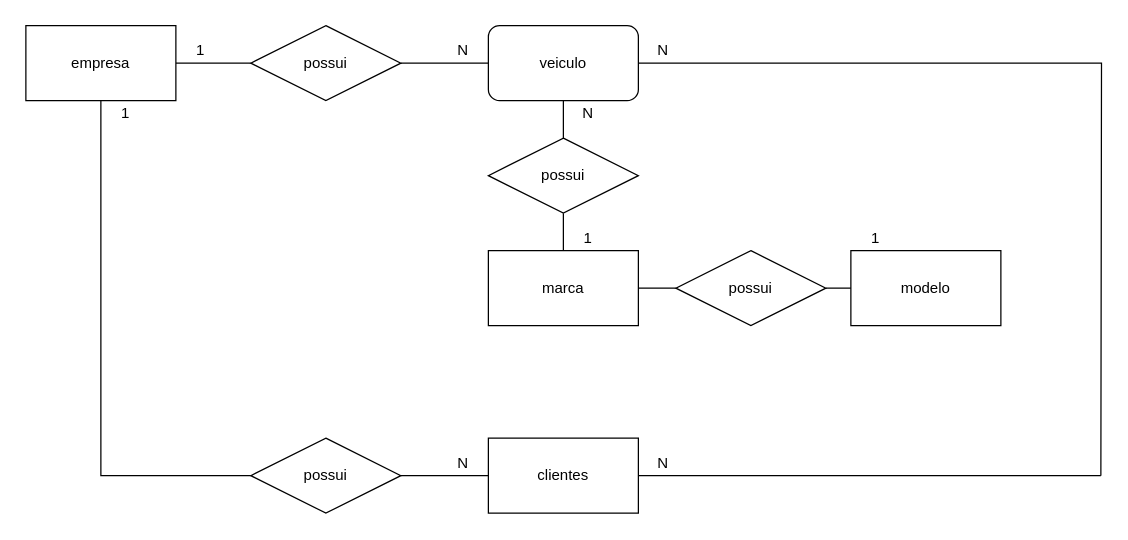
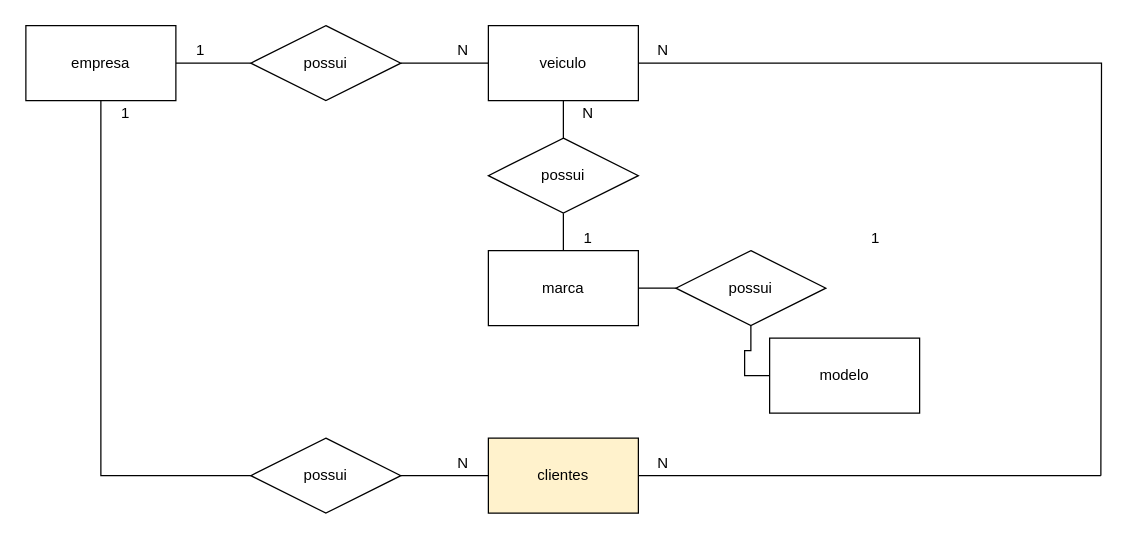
  <mxCell id="0" />
  <mxCell id="1" parent="0" />
  <mxCell id="2" style="edgeStyle=orthogonalEdgeStyle;rounded=0;orthogonalLoop=1;jettySize=auto;html=1;entryX=0;entryY=0.5;entryDx=0;entryDy=0;endArrow=none;endFill=0;" edge="1" parent="1" source="4" target="11"><mxGeometry relative="1" as="geometry" /></mxCell>
  <mxCell id="3" style="edgeStyle=orthogonalEdgeStyle;rounded=0;orthogonalLoop=1;jettySize=auto;html=1;entryX=0;entryY=0.5;entryDx=0;entryDy=0;endArrow=none;endFill=0;" edge="1" parent="1" source="4" target="15"><mxGeometry relative="1" as="geometry"><Array as="points"><mxPoint x="80" y="380" /></Array></mxGeometry></mxCell>
  <mxCell id="4" value="empresa" style="rounded=0;whiteSpace=wrap;html=1;" vertex="1" parent="1"><mxGeometry x="20" y="20" width="120" height="60" as="geometry" /></mxCell>
  <mxCell id="5" style="edgeStyle=orthogonalEdgeStyle;rounded=0;orthogonalLoop=1;jettySize=auto;html=1;entryX=0.5;entryY=0;entryDx=0;entryDy=0;endArrow=none;endFill=0;" edge="1" parent="1" source="7" target="19"><mxGeometry relative="1" as="geometry" /></mxCell>
  <mxCell id="6" style="edgeStyle=orthogonalEdgeStyle;rounded=0;orthogonalLoop=1;jettySize=auto;html=1;endArrow=none;endFill=0;" edge="1" parent="1" source="7"><mxGeometry relative="1" as="geometry"><mxPoint x="880" y="380" as="targetPoint" /></mxGeometry></mxCell>
- <mxCell id="7" value="veiculo" style="whiteSpace=wrap;html=1;rounded=1;" vertex="1" parent="1"><mxGeometry x="390" y="20" width="120" height="60" as="geometry" /></mxCell>
+ <mxCell id="7" value="veiculo" style="rounded=0;whiteSpace=wrap;html=1;" vertex="1" parent="1"><mxGeometry x="390" y="20" width="120" height="60" as="geometry" /></mxCell>
  <mxCell id="8" style="edgeStyle=orthogonalEdgeStyle;rounded=0;orthogonalLoop=1;jettySize=auto;html=1;endArrow=none;endFill=0;" edge="1" parent="1" source="9"><mxGeometry relative="1" as="geometry"><mxPoint x="880" y="380" as="targetPoint" /></mxGeometry></mxCell>
- <mxCell id="9" value="clientes" style="rounded=0;whiteSpace=wrap;html=1;" vertex="1" parent="1"><mxGeometry x="390" y="350" width="120" height="60" as="geometry" /></mxCell>
+ <mxCell id="9" value="clientes" style="rounded=0;whiteSpace=wrap;html=1;fillColor=#fff2cc;" vertex="1" parent="1"><mxGeometry x="390" y="350" width="120" height="60" as="geometry" /></mxCell>
  <mxCell id="10" style="edgeStyle=orthogonalEdgeStyle;rounded=0;orthogonalLoop=1;jettySize=auto;html=1;entryX=0;entryY=0.5;entryDx=0;entryDy=0;endArrow=none;endFill=0;" edge="1" parent="1" source="11" target="7"><mxGeometry relative="1" as="geometry" /></mxCell>
  <mxCell id="11" value="possui" style="shape=rhombus;perimeter=rhombusPerimeter;whiteSpace=wrap;html=1;align=center;" vertex="1" parent="1"><mxGeometry x="200" y="20" width="120" height="60" as="geometry" /></mxCell>
  <mxCell id="12" value="N" style="text;html=1;strokeColor=none;fillColor=none;align=center;verticalAlign=middle;whiteSpace=wrap;rounded=0;" vertex="1" parent="1"><mxGeometry x="450" y="80" width="40" height="20" as="geometry" /></mxCell>
  <mxCell id="13" value="N" style="text;html=1;strokeColor=none;fillColor=none;align=center;verticalAlign=middle;whiteSpace=wrap;rounded=0;" vertex="1" parent="1"><mxGeometry x="350" y="30" width="40" height="20" as="geometry" /></mxCell>
  <mxCell id="14" style="edgeStyle=orthogonalEdgeStyle;rounded=0;orthogonalLoop=1;jettySize=auto;html=1;entryX=0;entryY=0.5;entryDx=0;entryDy=0;endArrow=none;endFill=0;" edge="1" parent="1" source="15" target="9"><mxGeometry relative="1" as="geometry" /></mxCell>
  <mxCell id="15" value="possui" style="shape=rhombus;perimeter=rhombusPerimeter;whiteSpace=wrap;html=1;align=center;" vertex="1" parent="1"><mxGeometry x="200" y="350" width="120" height="60" as="geometry" /></mxCell>
  <mxCell id="16" value="marca" style="rounded=0;whiteSpace=wrap;html=1;" vertex="1" parent="1"><mxGeometry x="390" y="200" width="120" height="60" as="geometry" /></mxCell>
- <mxCell id="17" value="modelo" style="rounded=0;whiteSpace=wrap;html=1;" vertex="1" parent="1"><mxGeometry x="680" y="200" width="120" height="60" as="geometry" /></mxCell>
+ <mxCell id="17" value="modelo" style="rounded=0;whiteSpace=wrap;html=1;" vertex="1" parent="1"><mxGeometry x="615" y="270" width="120" height="60" as="geometry" /></mxCell>
  <mxCell id="18" style="edgeStyle=orthogonalEdgeStyle;rounded=0;orthogonalLoop=1;jettySize=auto;html=1;entryX=0.5;entryY=0;entryDx=0;entryDy=0;endArrow=none;endFill=0;" edge="1" parent="1" source="19" target="16"><mxGeometry relative="1" as="geometry" /></mxCell>
  <mxCell id="19" value="possui" style="shape=rhombus;perimeter=rhombusPerimeter;whiteSpace=wrap;html=1;align=center;" vertex="1" parent="1"><mxGeometry x="390" y="110" width="120" height="60" as="geometry" /></mxCell>
  <mxCell id="20" style="edgeStyle=orthogonalEdgeStyle;rounded=0;orthogonalLoop=1;jettySize=auto;html=1;entryX=1;entryY=0.5;entryDx=0;entryDy=0;endArrow=none;endFill=0;" edge="1" parent="1" source="22" target="16"><mxGeometry relative="1" as="geometry" /></mxCell>
  <mxCell id="21" style="edgeStyle=orthogonalEdgeStyle;rounded=0;orthogonalLoop=1;jettySize=auto;html=1;entryX=0;entryY=0.5;entryDx=0;entryDy=0;endArrow=none;endFill=0;" edge="1" parent="1" source="22" target="17"><mxGeometry relative="1" as="geometry" /></mxCell>
  <mxCell id="22" value="possui" style="shape=rhombus;perimeter=rhombusPerimeter;whiteSpace=wrap;html=1;align=center;" vertex="1" parent="1"><mxGeometry x="540" y="200" width="120" height="60" as="geometry" /></mxCell>
  <mxCell id="23" value="1" style="text;html=1;strokeColor=none;fillColor=none;align=center;verticalAlign=middle;whiteSpace=wrap;rounded=0;" vertex="1" parent="1"><mxGeometry x="450" y="180" width="40" height="20" as="geometry" /></mxCell>
  <mxCell id="24" value="1" style="text;html=1;strokeColor=none;fillColor=none;align=center;verticalAlign=middle;whiteSpace=wrap;rounded=0;" vertex="1" parent="1"><mxGeometry x="680" y="180" width="40" height="20" as="geometry" /></mxCell>
  <mxCell id="25" value="1" style="text;html=1;strokeColor=none;fillColor=none;align=center;verticalAlign=middle;whiteSpace=wrap;rounded=0;" vertex="1" parent="1"><mxGeometry x="140" y="30" width="40" height="20" as="geometry" /></mxCell>
  <mxCell id="26" value="1" style="text;html=1;strokeColor=none;fillColor=none;align=center;verticalAlign=middle;whiteSpace=wrap;rounded=0;" vertex="1" parent="1"><mxGeometry x="80" y="80" width="40" height="20" as="geometry" /></mxCell>
  <mxCell id="27" value="N" style="text;html=1;strokeColor=none;fillColor=none;align=center;verticalAlign=middle;whiteSpace=wrap;rounded=0;" vertex="1" parent="1"><mxGeometry x="350" y="360" width="40" height="20" as="geometry" /></mxCell>
  <mxCell id="28" value="N" style="text;html=1;strokeColor=none;fillColor=none;align=center;verticalAlign=middle;whiteSpace=wrap;rounded=0;" vertex="1" parent="1"><mxGeometry x="510" y="360" width="40" height="20" as="geometry" /></mxCell>
  <mxCell id="29" value="N" style="text;html=1;strokeColor=none;fillColor=none;align=center;verticalAlign=middle;whiteSpace=wrap;rounded=0;" vertex="1" parent="1"><mxGeometry x="510" y="30" width="40" height="20" as="geometry" /></mxCell>
